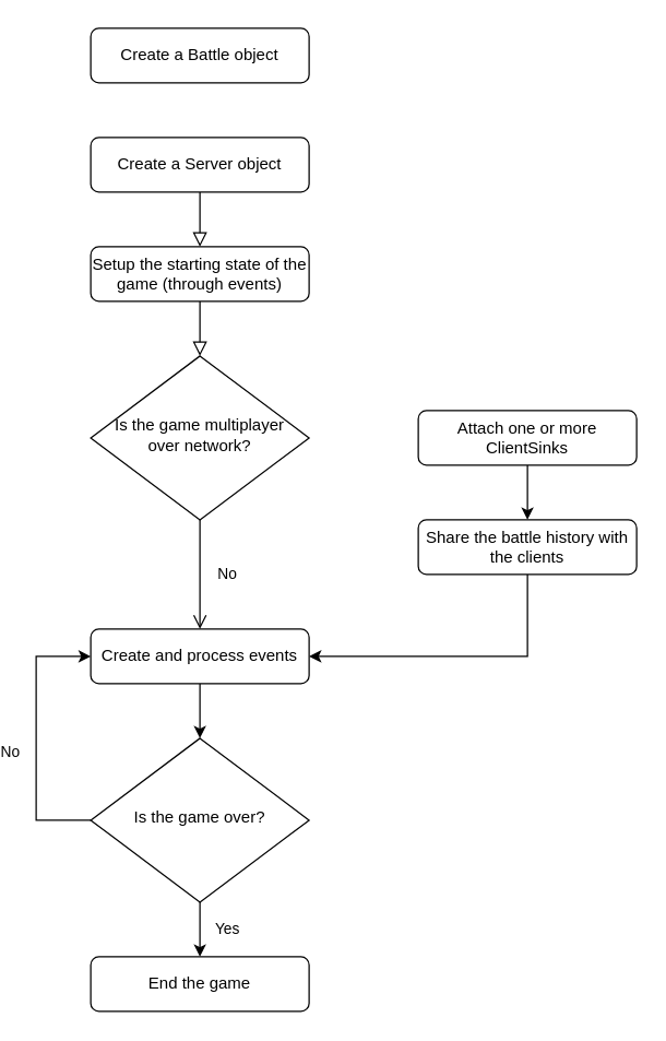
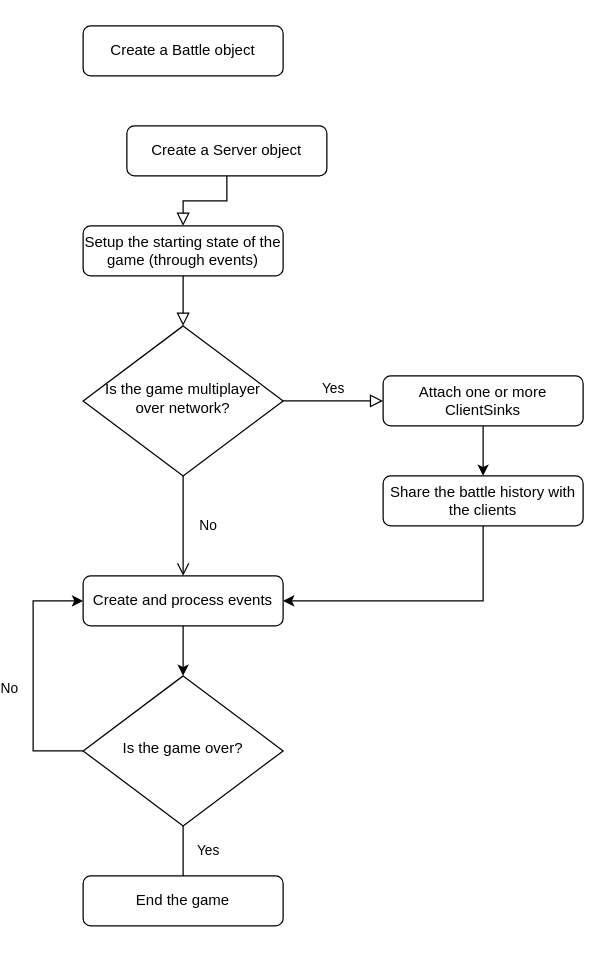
  <mxCell id="0" />
  <mxCell id="1" parent="0" />
  <mxCell id="2" value="" style="rounded=0;html=1;jettySize=auto;orthogonalLoop=1;fontSize=11;endArrow=block;endFill=0;endSize=8;strokeWidth=1;shadow=0;labelBackgroundColor=none;edgeStyle=orthogonalEdgeStyle;" parent="1" source="14" target="6" edge="1"><mxGeometry relative="1" as="geometry" /></mxCell>
- <mxCell id="3" value="Create a Server object" style="rounded=1;whiteSpace=wrap;html=1;fontSize=12;glass=0;strokeWidth=1;shadow=0;" parent="1" vertex="1"><mxGeometry x="60" y="100" width="160" height="40" as="geometry" /></mxCell>
+ <mxCell id="3" value="Create a Server object" style="rounded=1;whiteSpace=wrap;html=1;fontSize=12;glass=0;strokeWidth=1;shadow=0;" parent="1" vertex="1"><mxGeometry x="95" y="100" width="160" height="40" as="geometry" /></mxCell>
  <mxCell id="4" value="No" style="rounded=0;html=1;jettySize=auto;orthogonalLoop=1;fontSize=11;endArrow=open;endFill=0;endSize=8;strokeWidth=1;shadow=0;labelBackgroundColor=none;edgeStyle=orthogonalEdgeStyle;entryX=0.5;entryY=0;entryDx=0;entryDy=0;" parent="1" source="6" target="13" edge="1"><mxGeometry y="20" relative="1" as="geometry"><mxPoint as="offset" /><mxPoint x="140" y="420" as="targetPoint" /></mxGeometry></mxCell>
+ <mxCell id="5" value="Yes" style="edgeStyle=orthogonalEdgeStyle;rounded=0;html=1;jettySize=auto;orthogonalLoop=1;fontSize=11;endArrow=block;endFill=0;endSize=8;strokeWidth=1;shadow=0;labelBackgroundColor=none;" parent="1" source="6" target="8" edge="1"><mxGeometry y="10" relative="1" as="geometry"><mxPoint as="offset" /></mxGeometry></mxCell>
  <mxCell id="6" value="Is the game multiplayer over network?" style="rhombus;whiteSpace=wrap;html=1;shadow=0;fontFamily=Helvetica;fontSize=12;align=center;strokeWidth=1;spacing=6;spacingTop=-4;" parent="1" vertex="1"><mxGeometry x="60" y="260" width="160" height="120" as="geometry" /></mxCell>
  <mxCell id="7" style="edgeStyle=orthogonalEdgeStyle;rounded=0;orthogonalLoop=1;jettySize=auto;html=1;entryX=0.5;entryY=0;entryDx=0;entryDy=0;" edge="1" parent="1" source="8" target="11"><mxGeometry relative="1" as="geometry" /></mxCell>
  <mxCell id="8" value="Attach one or more ClientSinks" style="rounded=1;whiteSpace=wrap;html=1;fontSize=12;glass=0;strokeWidth=1;shadow=0;" parent="1" vertex="1"><mxGeometry x="300" y="300" width="160" height="40" as="geometry" /></mxCell>
  <mxCell id="9" value="Create a Battle object" style="rounded=1;whiteSpace=wrap;html=1;fontSize=12;glass=0;strokeWidth=1;shadow=0;" vertex="1" parent="1"><mxGeometry x="60" y="20" width="160" height="40" as="geometry" /></mxCell>
  <mxCell id="10" style="edgeStyle=orthogonalEdgeStyle;rounded=0;orthogonalLoop=1;jettySize=auto;html=1;entryX=1;entryY=0.5;entryDx=0;entryDy=0;" edge="1" parent="1" source="11" target="13"><mxGeometry relative="1" as="geometry"><Array as="points"><mxPoint x="380" y="480" /></Array></mxGeometry></mxCell>
  <mxCell id="11" value="Share the battle history with the clients" style="rounded=1;whiteSpace=wrap;html=1;fontSize=12;glass=0;strokeWidth=1;shadow=0;" vertex="1" parent="1"><mxGeometry x="300" y="380" width="160" height="40" as="geometry" /></mxCell>
  <mxCell id="12" style="edgeStyle=orthogonalEdgeStyle;rounded=0;orthogonalLoop=1;jettySize=auto;html=1;entryX=0.5;entryY=0;entryDx=0;entryDy=0;" edge="1" parent="1" source="13" target="19"><mxGeometry relative="1" as="geometry" /></mxCell>
  <mxCell id="13" value="Create and process events" style="rounded=1;whiteSpace=wrap;html=1;fontSize=12;glass=0;strokeWidth=1;shadow=0;" vertex="1" parent="1"><mxGeometry x="60" y="460" width="160" height="40" as="geometry" /></mxCell>
  <mxCell id="14" value="Setup the starting state of the game (through events)" style="rounded=1;whiteSpace=wrap;html=1;fontSize=12;glass=0;strokeWidth=1;shadow=0;" vertex="1" parent="1"><mxGeometry x="60" y="180" width="160" height="40" as="geometry" /></mxCell>
  <mxCell id="15" value="" style="rounded=0;html=1;jettySize=auto;orthogonalLoop=1;fontSize=11;endArrow=block;endFill=0;endSize=8;strokeWidth=1;shadow=0;labelBackgroundColor=none;edgeStyle=orthogonalEdgeStyle;" edge="1" parent="1" source="3" target="14"><mxGeometry relative="1" as="geometry"><mxPoint x="140" y="140" as="sourcePoint" /><mxPoint x="140" y="260" as="targetPoint" /></mxGeometry></mxCell>
  <mxCell id="16" style="edgeStyle=orthogonalEdgeStyle;rounded=0;orthogonalLoop=1;jettySize=auto;html=1;entryX=0;entryY=0.5;entryDx=0;entryDy=0;" edge="1" parent="1" source="19" target="13"><mxGeometry relative="1" as="geometry"><mxPoint x="20" y="480" as="targetPoint" /><Array as="points"><mxPoint x="20" y="600" /><mxPoint x="20" y="480" /></Array></mxGeometry></mxCell>
  <mxCell id="17" value="No" style="edgeLabel;html=1;align=center;verticalAlign=middle;resizable=0;points=[];" vertex="1" connectable="0" parent="16"><mxGeometry x="-0.09" y="2" relative="1" as="geometry"><mxPoint x="-18" as="offset" /></mxGeometry></mxCell>
- <mxCell id="18" value="Yes" style="edgeStyle=orthogonalEdgeStyle;rounded=0;orthogonalLoop=1;jettySize=auto;html=1;entryX=0.5;entryY=0;entryDx=0;entryDy=0;" edge="1" parent="1" source="19" target="20"><mxGeometry y="20" relative="1" as="geometry"><mxPoint as="offset" /></mxGeometry></mxCell>
+ <mxCell id="18" value="Yes" style="edgeStyle=orthogonalEdgeStyle;rounded=0;orthogonalLoop=1;jettySize=auto;html=1;entryX=0.5;entryY=0;entryDx=0;entryDy=0;endArrow=none;" edge="1" parent="1" source="19" target="20"><mxGeometry y="20" relative="1" as="geometry"><mxPoint as="offset" /></mxGeometry></mxCell>
  <mxCell id="19" value="Is the game over?" style="rhombus;whiteSpace=wrap;html=1;shadow=0;fontFamily=Helvetica;fontSize=12;align=center;strokeWidth=1;spacing=6;spacingTop=-4;" vertex="1" parent="1"><mxGeometry x="60" y="540" width="160" height="120" as="geometry" /></mxCell>
  <mxCell id="20" value="End the game" style="rounded=1;whiteSpace=wrap;html=1;fontSize=12;glass=0;strokeWidth=1;shadow=0;" vertex="1" parent="1"><mxGeometry x="60" y="700" width="160" height="40" as="geometry" /></mxCell>
